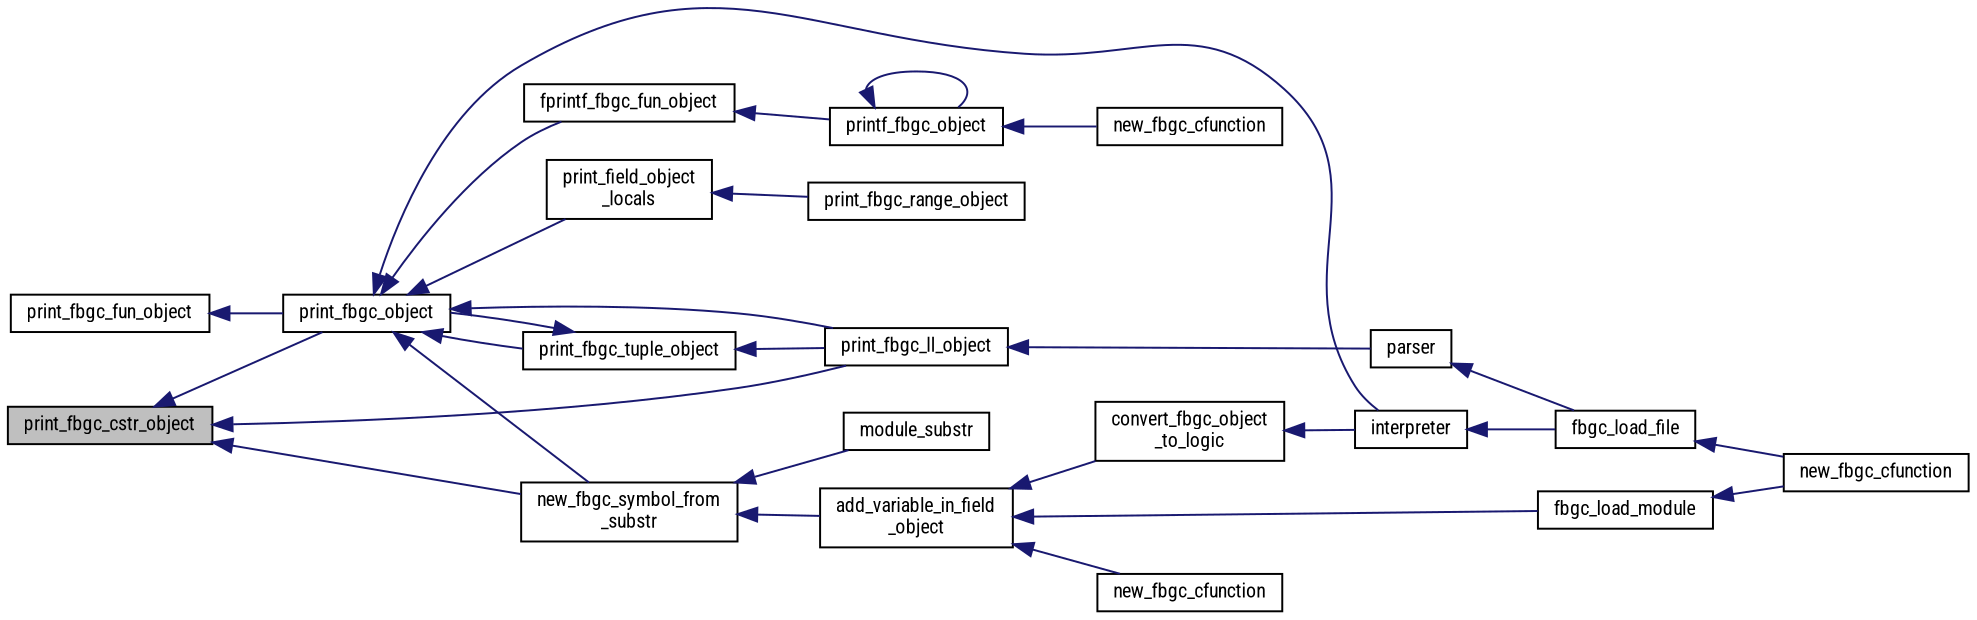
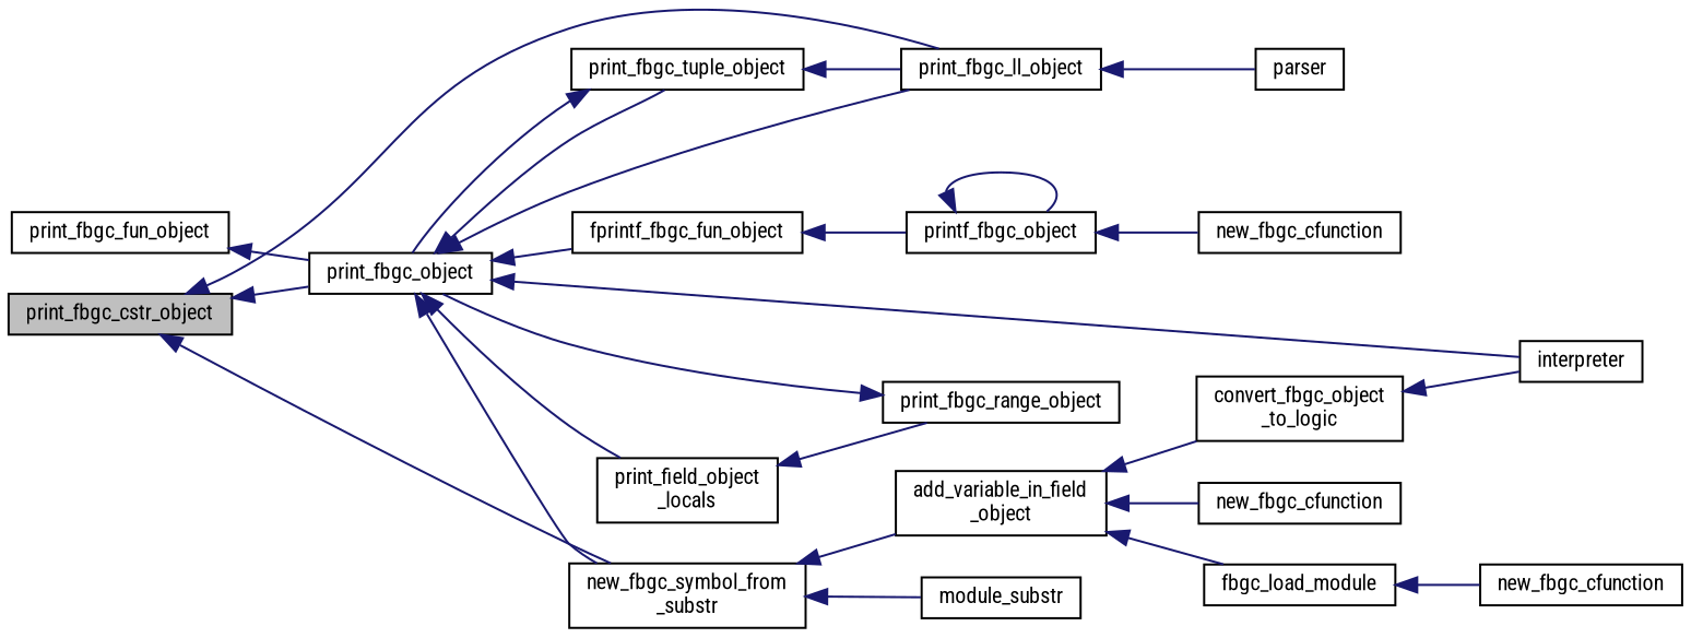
  digraph {
    fontname="Roboto Condensed"
    rankdir=LR
    node [color=black fillcolor=white fontname="Roboto Condensed" fontsize=10 shape=record style=filled]
    edge [color=midnightblue dir=back fontname="Roboto Condensed" fontsize=10 labelfontname=Helvetica labelfontsize=10 style=solid]
    n1 [fillcolor=grey75 fontcolor=black height=0.2 label=print_fbgc_cstr_object width=0.4]
    n2 [height=0.2 label=print_fbgc_object width=0.4]
    n3 [height=0.2 label=print_fbgc_ll_object width=0.4]
    n4 [height=0.2 label="new_fbgc_symbol_from\l_substr" width=0.4]
    n5 [height=0.2 label="print_field_object\l_locals" width=0.4]
    n6 [height=0.2 label=fprintf_fbgc_fun_object width=0.4]
    n7 [height=0.2 label=interpreter width=0.4]
    n8 [height=0.2 label=print_fbgc_tuple_object width=0.4]
    n9 [height=0.2 label=parser width=0.4]
    n10 [height=0.2 label="add_variable_in_field\l_object" width=0.4]
    n11 [height=0.2 label=module_substr width=0.4]
    n12 [height=0.2 label=print_fbgc_range_object width=0.4]
    n13 [height=0.2 label=print_fbgc_fun_object width=0.4]
    n14 [height=0.2 label=printf_fbgc_object width=0.4]
-   n15 [height=0.2 label=fbgc_load_file width=0.4]
    n16 [height=0.2 label=new_fbgc_cfunction width=0.4]
    n17 [height=0.2 label="convert_fbgc_object\l_to_logic" width=0.4]
    n18 [height=0.2 label=new_fbgc_cfunction width=0.4]
    n19 [height=0.2 label=new_fbgc_cfunction width=0.4]
    n20 [height=0.2 label=fbgc_load_module width=0.4]
    n1 -> n2
    n1 -> n3
    n1 -> n4
    n2 -> n3
    n2 -> n4
    n2 -> n5
    n2 -> n6
    n2 -> n7
    n2 -> n8
    n3 -> n9
    n4 -> n10
    n4 -> n11
    n5 -> n12
    n6 -> n14
-   n7 -> n15
    n8 -> n2
    n8 -> n3
-   n9 -> n15
    n10 -> n17
    n10 -> n19
    n10 -> n20
+   n12 -> n2
    n13 -> n2
    n14 -> n14
    n14 -> n16
-   n15 -> n18
    n17 -> n7
    n20 -> n18
  }
